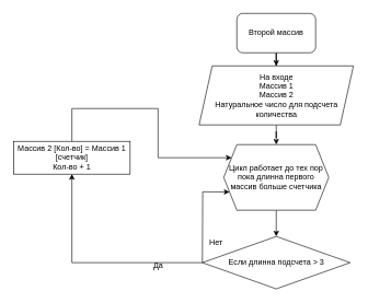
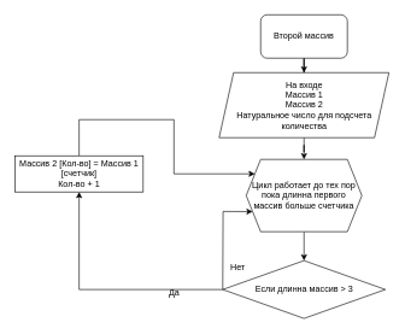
  <mxCell id="0" />
  <mxCell id="1" parent="0" />
  <mxCell id="2" value="" style="edgeStyle=orthogonalEdgeStyle;rounded=0;orthogonalLoop=1;jettySize=auto;html=1;" parent="1" source="3" target="5" edge="1"><mxGeometry relative="1" as="geometry" /></mxCell>
  <mxCell id="3" value="Второй массив" style="rounded=1;whiteSpace=wrap;html=1;" parent="1" vertex="1"><mxGeometry x="360" y="20" width="120" height="60" as="geometry" /></mxCell>
  <mxCell id="4" value="" style="edgeStyle=orthogonalEdgeStyle;rounded=0;orthogonalLoop=1;jettySize=auto;html=1;" parent="1" source="5" target="7" edge="1"><mxGeometry relative="1" as="geometry" /></mxCell>
  <mxCell id="5" value="&lt;div&gt;На входе&lt;/div&gt;&lt;div&gt;Массив 1&lt;/div&gt;&lt;div&gt;Массив 2&lt;/div&gt;&lt;div&gt;Натуральное число для подсчета количества&lt;/div&gt;" style="shape=parallelogram;perimeter=parallelogramPerimeter;whiteSpace=wrap;html=1;fixedSize=1;" parent="1" vertex="1"><mxGeometry x="302.5" y="100" width="235" height="90" as="geometry" /></mxCell>
  <mxCell id="6" value="" style="edgeStyle=orthogonalEdgeStyle;rounded=0;orthogonalLoop=1;jettySize=auto;html=1;" parent="1" source="7" target="9" edge="1"><mxGeometry relative="1" as="geometry" /></mxCell>
  <mxCell id="7" value="Цикл работает до тех пор пока длинна первого массив больше счетчика" style="shape=hexagon;perimeter=hexagonPerimeter2;whiteSpace=wrap;html=1;fixedSize=1;" parent="1" vertex="1"><mxGeometry x="340" y="220" width="160" height="100" as="geometry" /></mxCell>
  <mxCell id="8" value="" style="edgeStyle=orthogonalEdgeStyle;rounded=0;orthogonalLoop=1;jettySize=auto;html=1;" parent="1" source="9" target="11" edge="1"><mxGeometry relative="1" as="geometry" /></mxCell>
- <mxCell id="9" value="Если длинна подсчета &amp;gt; 3" style="rhombus;whiteSpace=wrap;html=1;" parent="1" vertex="1"><mxGeometry x="307.5" y="360" width="225" height="80" as="geometry" /></mxCell>
+ <mxCell id="9" value="Если длинна массив &amp;gt; 3" style="rhombus;whiteSpace=wrap;html=1;" parent="1" vertex="1"><mxGeometry x="307.5" y="360" width="225" height="80" as="geometry" /></mxCell>
  <mxCell id="10" value="" style="edgeStyle=orthogonalEdgeStyle;rounded=0;orthogonalLoop=1;jettySize=auto;html=1;" parent="1" source="11" target="7" edge="1"><mxGeometry relative="1" as="geometry"><Array as="points"><mxPoint x="240" y="165" /><mxPoint x="240" y="240" /></Array></mxGeometry></mxCell>
  <mxCell id="11" value="Массив 2 [Кол-во] = Массив 1 [счетчик]&lt;br&gt;Кол-во + 1" style="whiteSpace=wrap;html=1;" parent="1" vertex="1"><mxGeometry x="20" y="215" width="177.5" height="50" as="geometry" /></mxCell>
  <mxCell id="12" value="" style="endArrow=classic;html=1;rounded=0;exitX=0;exitY=0.5;exitDx=0;exitDy=0;entryX=0;entryY=0.75;entryDx=0;entryDy=0;" parent="1" source="9" target="7" edge="1"><mxGeometry width="50" height="50" relative="1" as="geometry"><mxPoint x="540" y="270" as="sourcePoint" /><mxPoint x="380" y="285" as="targetPoint" /><Array as="points"><mxPoint x="308" y="292" /></Array></mxGeometry></mxCell>
  <mxCell id="13" value="Да" style="text;html=1;align=center;verticalAlign=middle;resizable=0;points=[];autosize=1;strokeColor=none;fillColor=none;" parent="1" vertex="1"><mxGeometry x="220" y="390" width="40" height="30" as="geometry" /></mxCell>
  <mxCell id="14" value="Нет" style="text;html=1;align=center;verticalAlign=middle;resizable=0;points=[];autosize=1;strokeColor=none;fillColor=none;" parent="1" vertex="1"><mxGeometry x="307.5" y="355" width="40" height="30" as="geometry" /></mxCell>
